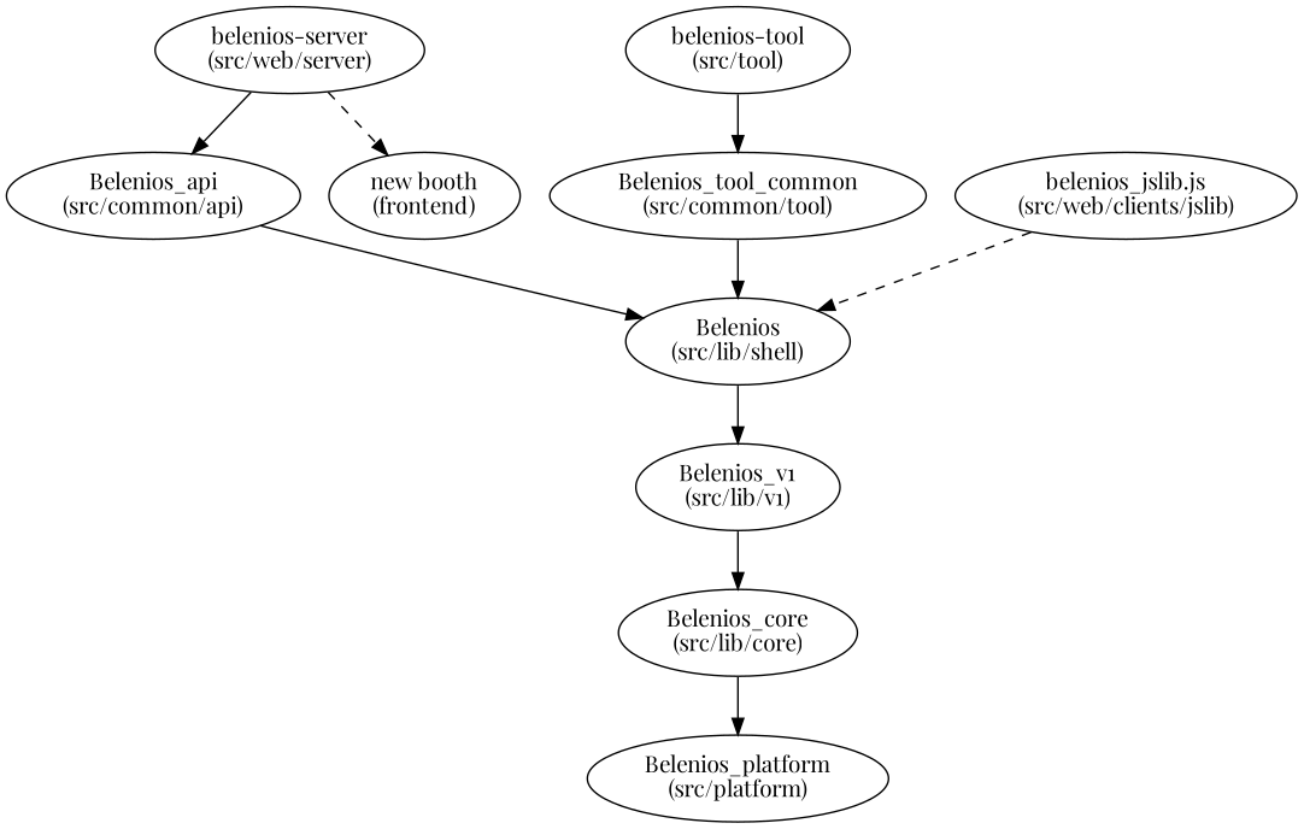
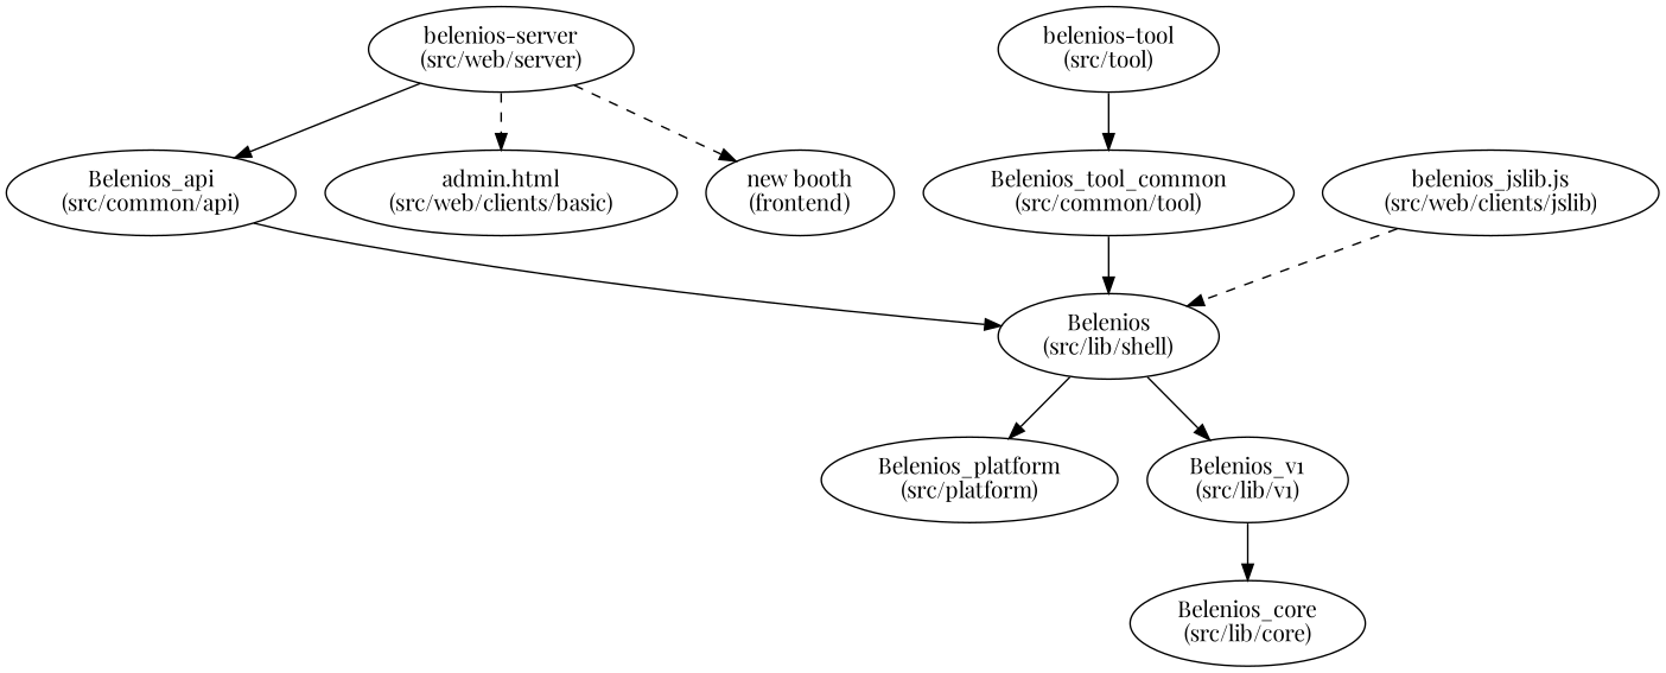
  digraph {
    fontname="Playfair Display"
    node [fontname="Playfair Display"]
    edge [fontname="Playfair Display"]
    n1 [label="Belenios_platform\n(src/platform)"]
    n2 [label="Belenios_core\n(src/lib/core)"]
    n3 [label="Belenios_v1\n(src/lib/v1)"]
    n4 [label="Belenios\n(src/lib/shell)"]
    n5 [label="Belenios_api\n(src/common/api)"]
    n6 [label="Belenios_tool_common\n(src/common/tool)"]
    n7 [label="belenios-server\n(src/web/server)"]
+   n8 [label="admin.html\n(src/web/clients/basic)"]
    n9 [label="new booth\n(frontend)"]
    n10 [label="belenios-tool\n(src/tool)"]
    n11 [label="belenios_jslib.js\n(src/web/clients/jslib)"]
-   n2 -> n1
+   n4 -> n1
    n3 -> n2
    n4 -> n3
    n5 -> n4
    n6 -> n4
    n7 -> n5
+   n7 -> n8 [style=dashed]
    n7 -> n9 [style=dashed]
    n10 -> n6
    n11 -> n4 [style=dashed]
  }
